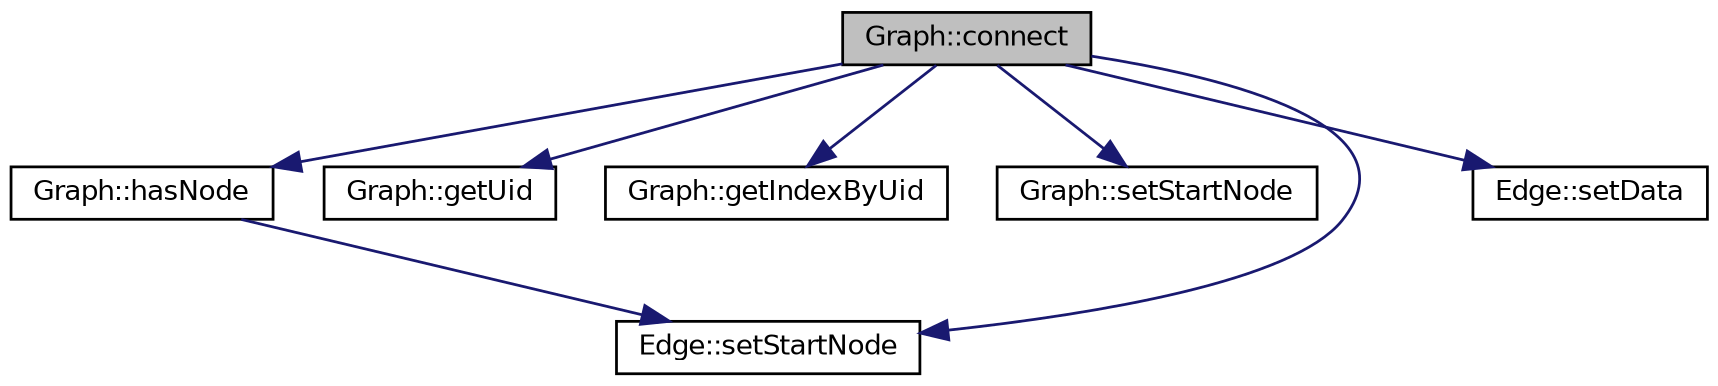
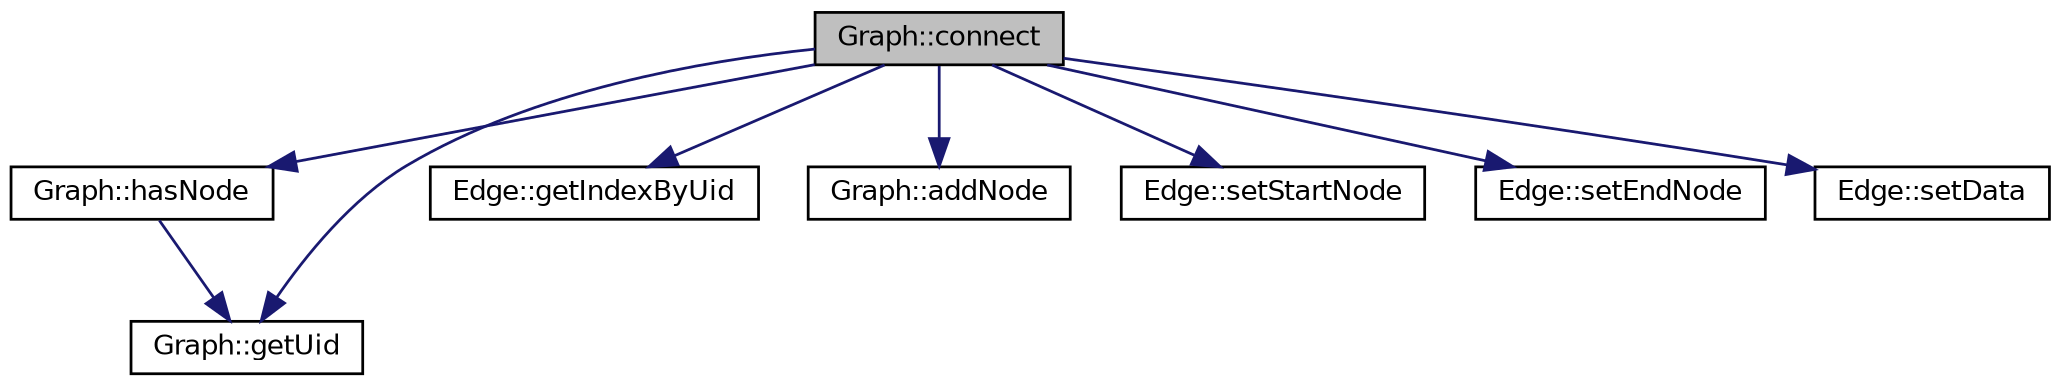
  digraph {
    rankdir=TB
    node [color=black fillcolor=white fontname=Helvetica fontsize=10 shape=record style=filled]
    edge [color=midnightblue fontname=Helvetica fontsize=10 labelfontname=Helvetica labelfontsize=10 style=solid]
    n1 [fillcolor=grey75 fontcolor=black height=0.2 label="Graph::connect" width=0.4]
    n2 [height=0.2 label="Graph::hasNode" width=0.4]
    n3 [height=0.2 label="Graph::getUid" width=0.4]
-   n4 [height=0.2 label="Graph::getIndexByUid" width=0.4]
-   n5 [height=0.2 label="Graph::setStartNode" width=0.4]
+   n4 [height=0.2 label="Edge::getIndexByUid" width=0.4]
+   n5 [height=0.2 label="Graph::addNode" width=0.4]
    n6 [height=0.2 label="Edge::setStartNode" width=0.4]
+   n7 [height=0.2 label="Edge::setEndNode" width=0.4]
    n8 [height=0.2 label="Edge::setData" width=0.4]
    n1 -> n2
    n1 -> n3
    n1 -> n4
    n1 -> n5
    n1 -> n6
+   n1 -> n7
    n1 -> n8
-   n2 -> n6
+   n2 -> n3
  }
